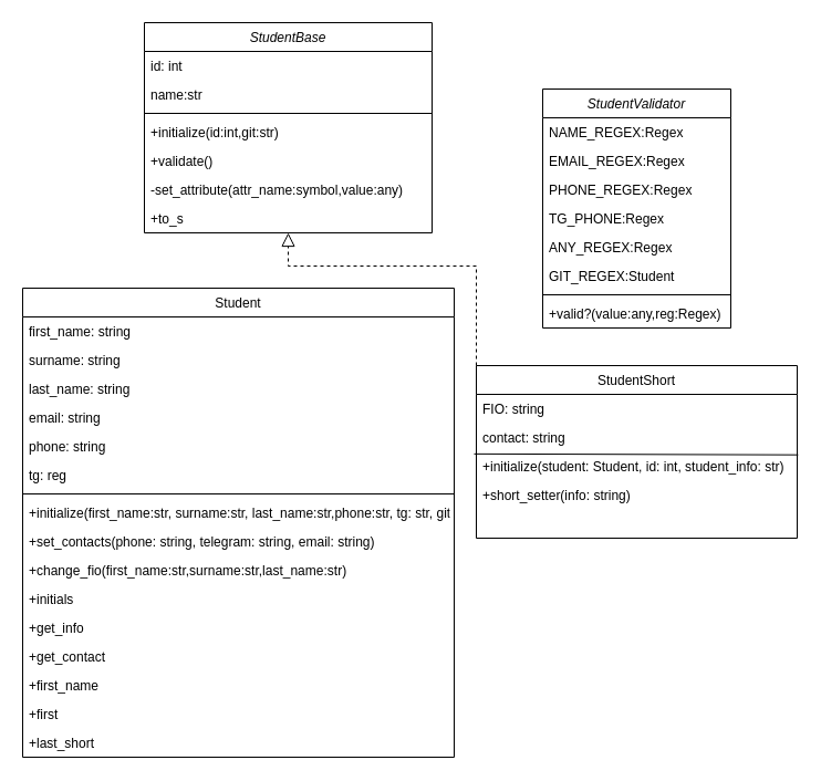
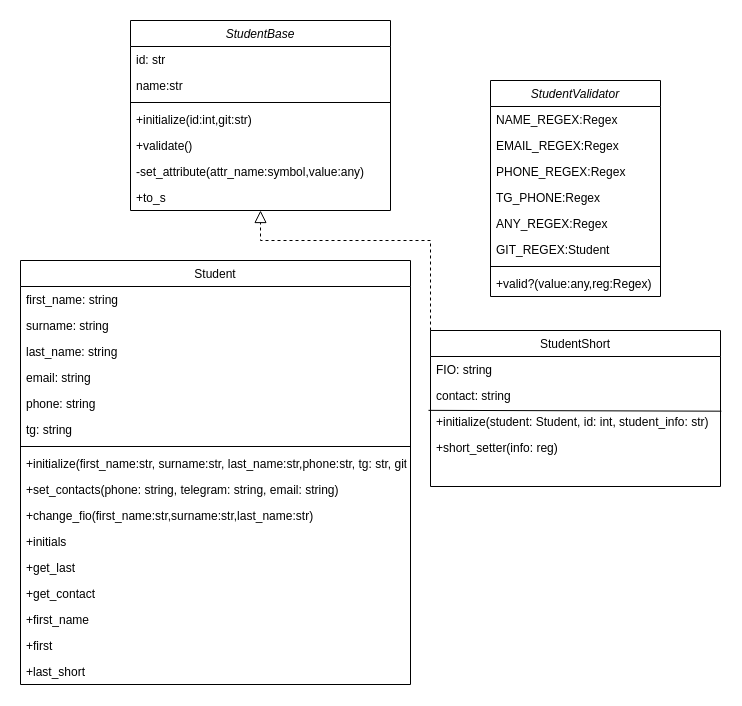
  <mxCell id="0" />
  <mxCell id="1" parent="0" />
  <mxCell id="2" value="StudentBase" style="swimlane;fontStyle=2;align=center;verticalAlign=top;childLayout=stackLayout;horizontal=1;startSize=26;horizontalStack=0;resizeParent=1;resizeLast=0;collapsible=1;marginBottom=0;rounded=0;shadow=0;strokeWidth=1;" vertex="1" parent="1"><mxGeometry x="130" y="20" width="260" height="190" as="geometry"><mxRectangle x="230" y="140" width="160" height="26" as="alternateBounds" /></mxGeometry></mxCell>
- <mxCell id="3" value="id: int&#10;" style="text;align=left;verticalAlign=top;spacingLeft=4;spacingRight=4;overflow=hidden;rotatable=0;points=[[0,0.5],[1,0.5]];portConstraint=eastwest;" vertex="1" parent="2"><mxGeometry y="26" width="260" height="26" as="geometry" /></mxCell>
+ <mxCell id="3" value="id: str&#10;" style="text;align=left;verticalAlign=top;spacingLeft=4;spacingRight=4;overflow=hidden;rotatable=0;points=[[0,0.5],[1,0.5]];portConstraint=eastwest;" vertex="1" parent="2"><mxGeometry y="26" width="260" height="26" as="geometry" /></mxCell>
  <mxCell id="4" value="name:str" style="text;align=left;verticalAlign=top;spacingLeft=4;spacingRight=4;overflow=hidden;rotatable=0;points=[[0,0.5],[1,0.5]];portConstraint=eastwest;" vertex="1" parent="2"><mxGeometry y="52" width="260" height="26" as="geometry" /></mxCell>
  <mxCell id="5" value="" style="line;html=1;strokeWidth=1;align=left;verticalAlign=middle;spacingTop=-1;spacingLeft=3;spacingRight=3;rotatable=0;labelPosition=right;points=[];portConstraint=eastwest;" vertex="1" parent="2"><mxGeometry y="78" width="260" height="8" as="geometry" /></mxCell>
  <mxCell id="6" value="+initialize(id:int,git:str)" style="text;align=left;verticalAlign=top;spacingLeft=4;spacingRight=4;overflow=hidden;rotatable=0;points=[[0,0.5],[1,0.5]];portConstraint=eastwest;" vertex="1" parent="2"><mxGeometry y="86" width="260" height="26" as="geometry" /></mxCell>
  <mxCell id="7" value="+validate()" style="text;align=left;verticalAlign=top;spacingLeft=4;spacingRight=4;overflow=hidden;rotatable=0;points=[[0,0.5],[1,0.5]];portConstraint=eastwest;" vertex="1" parent="2"><mxGeometry y="112" width="260" height="26" as="geometry" /></mxCell>
  <mxCell id="8" value="-set_attribute(attr_name:symbol,value:any)" style="text;align=left;verticalAlign=top;spacingLeft=4;spacingRight=4;overflow=hidden;rotatable=0;points=[[0,0.5],[1,0.5]];portConstraint=eastwest;" vertex="1" parent="2"><mxGeometry y="138" width="260" height="26" as="geometry" /></mxCell>
  <mxCell id="9" value="+to_s" style="text;align=left;verticalAlign=top;spacingLeft=4;spacingRight=4;overflow=hidden;rotatable=0;points=[[0,0.5],[1,0.5]];portConstraint=eastwest;" vertex="1" parent="2"><mxGeometry y="164" width="260" height="26" as="geometry" /></mxCell>
  <mxCell id="10" value="Student" style="swimlane;fontStyle=0;align=center;verticalAlign=top;childLayout=stackLayout;horizontal=1;startSize=26;horizontalStack=0;resizeParent=1;resizeLast=0;collapsible=1;marginBottom=0;rounded=0;shadow=0;strokeWidth=1;" vertex="1" parent="1"><mxGeometry x="20" y="260" width="390" height="424" as="geometry"><mxRectangle x="130" y="380" width="160" height="26" as="alternateBounds" /></mxGeometry></mxCell>
  <mxCell id="11" value="first_name: string" style="text;align=left;verticalAlign=top;spacingLeft=4;spacingRight=4;overflow=hidden;rotatable=0;points=[[0,0.5],[1,0.5]];portConstraint=eastwest;" vertex="1" parent="10"><mxGeometry y="26" width="390" height="26" as="geometry" /></mxCell>
  <mxCell id="12" value="surname: string" style="text;align=left;verticalAlign=top;spacingLeft=4;spacingRight=4;overflow=hidden;rotatable=0;points=[[0,0.5],[1,0.5]];portConstraint=eastwest;rounded=0;shadow=0;html=0;" vertex="1" parent="10"><mxGeometry y="52" width="390" height="26" as="geometry" /></mxCell>
  <mxCell id="13" value="last_name: string" style="text;align=left;verticalAlign=top;spacingLeft=4;spacingRight=4;overflow=hidden;rotatable=0;points=[[0,0.5],[1,0.5]];portConstraint=eastwest;rounded=0;shadow=0;html=0;" vertex="1" parent="10"><mxGeometry y="78" width="390" height="26" as="geometry" /></mxCell>
  <mxCell id="14" value="email: string" style="text;align=left;verticalAlign=top;spacingLeft=4;spacingRight=4;overflow=hidden;rotatable=0;points=[[0,0.5],[1,0.5]];portConstraint=eastwest;rounded=0;shadow=0;html=0;" vertex="1" parent="10"><mxGeometry y="104" width="390" height="26" as="geometry" /></mxCell>
  <mxCell id="15" value="phone: string" style="text;align=left;verticalAlign=top;spacingLeft=4;spacingRight=4;overflow=hidden;rotatable=0;points=[[0,0.5],[1,0.5]];portConstraint=eastwest;rounded=0;shadow=0;html=0;" vertex="1" parent="10"><mxGeometry y="130" width="390" height="26" as="geometry" /></mxCell>
- <mxCell id="16" value="tg: reg" style="text;align=left;verticalAlign=top;spacingLeft=4;spacingRight=4;overflow=hidden;rotatable=0;points=[[0,0.5],[1,0.5]];portConstraint=eastwest;rounded=0;shadow=0;html=0;" vertex="1" parent="10"><mxGeometry y="156" width="390" height="26" as="geometry" /></mxCell>
+ <mxCell id="16" value="tg: string" style="text;align=left;verticalAlign=top;spacingLeft=4;spacingRight=4;overflow=hidden;rotatable=0;points=[[0,0.5],[1,0.5]];portConstraint=eastwest;rounded=0;shadow=0;html=0;" vertex="1" parent="10"><mxGeometry y="156" width="390" height="26" as="geometry" /></mxCell>
  <mxCell id="17" value="" style="line;html=1;strokeWidth=1;align=left;verticalAlign=middle;spacingTop=-1;spacingLeft=3;spacingRight=3;rotatable=0;labelPosition=right;points=[];portConstraint=eastwest;" vertex="1" parent="10"><mxGeometry y="182" width="390" height="8" as="geometry" /></mxCell>
  <mxCell id="18" value="+initialize(first_name:str, surname:str, last_name:str,phone:str, tg: str, git: str, email: str,id:str)" style="text;align=left;verticalAlign=top;spacingLeft=4;spacingRight=4;overflow=hidden;rotatable=0;points=[[0,0.5],[1,0.5]];portConstraint=eastwest;fontStyle=0" vertex="1" parent="10"><mxGeometry y="190" width="390" height="26" as="geometry" /></mxCell>
  <mxCell id="19" value="+set_contacts(phone: string, telegram: string, email: string)" style="text;align=left;verticalAlign=top;spacingLeft=4;spacingRight=4;overflow=hidden;rotatable=0;points=[[0,0.5],[1,0.5]];portConstraint=eastwest;" vertex="1" parent="10"><mxGeometry y="216" width="390" height="26" as="geometry" /></mxCell>
  <mxCell id="20" value="+change_fio(first_name:str,surname:str,last_name:str)&#10;" style="text;align=left;verticalAlign=top;spacingLeft=4;spacingRight=4;overflow=hidden;rotatable=0;points=[[0,0.5],[1,0.5]];portConstraint=eastwest;" vertex="1" parent="10"><mxGeometry y="242" width="390" height="26" as="geometry" /></mxCell>
  <mxCell id="21" value="+initials&#10;" style="text;align=left;verticalAlign=top;spacingLeft=4;spacingRight=4;overflow=hidden;rotatable=0;points=[[0,0.5],[1,0.5]];portConstraint=eastwest;" vertex="1" parent="10"><mxGeometry y="268" width="390" height="26" as="geometry" /></mxCell>
- <mxCell id="22" value="+get_info&#10;" style="text;align=left;verticalAlign=top;spacingLeft=4;spacingRight=4;overflow=hidden;rotatable=0;points=[[0,0.5],[1,0.5]];portConstraint=eastwest;" vertex="1" parent="10"><mxGeometry y="294" width="390" height="26" as="geometry" /></mxCell>
+ <mxCell id="22" value="+get_last&#10;" style="text;align=left;verticalAlign=top;spacingLeft=4;spacingRight=4;overflow=hidden;rotatable=0;points=[[0,0.5],[1,0.5]];portConstraint=eastwest;" vertex="1" parent="10"><mxGeometry y="294" width="390" height="26" as="geometry" /></mxCell>
  <mxCell id="23" value="+get_contact&#10;" style="text;align=left;verticalAlign=top;spacingLeft=4;spacingRight=4;overflow=hidden;rotatable=0;points=[[0,0.5],[1,0.5]];portConstraint=eastwest;" vertex="1" parent="10"><mxGeometry y="320" width="390" height="26" as="geometry" /></mxCell>
  <mxCell id="24" value="+first_name" style="text;align=left;verticalAlign=top;spacingLeft=4;spacingRight=4;overflow=hidden;rotatable=0;points=[[0,0.5],[1,0.5]];portConstraint=eastwest;" vertex="1" parent="10"><mxGeometry y="346" width="390" height="26" as="geometry" /></mxCell>
  <mxCell id="25" value="+first" style="text;align=left;verticalAlign=top;spacingLeft=4;spacingRight=4;overflow=hidden;rotatable=0;points=[[0,0.5],[1,0.5]];portConstraint=eastwest;" vertex="1" parent="10"><mxGeometry y="372" width="390" height="26" as="geometry" /></mxCell>
  <mxCell id="26" value="+last_short" style="text;align=left;verticalAlign=top;spacingLeft=4;spacingRight=4;overflow=hidden;rotatable=0;points=[[0,0.5],[1,0.5]];portConstraint=eastwest;" vertex="1" parent="10"><mxGeometry y="398" width="390" height="26" as="geometry" /></mxCell>
  <mxCell id="27" value="StudentShort" style="swimlane;fontStyle=0;align=center;verticalAlign=top;childLayout=stackLayout;horizontal=1;startSize=26;horizontalStack=0;resizeParent=1;resizeLast=0;collapsible=1;marginBottom=0;rounded=0;shadow=0;strokeWidth=1;" vertex="1" parent="1"><mxGeometry x="430" y="330" width="290" height="156" as="geometry"><mxRectangle x="340" y="380" width="170" height="26" as="alternateBounds" /></mxGeometry></mxCell>
  <mxCell id="28" value="FIO: string" style="text;align=left;verticalAlign=top;spacingLeft=4;spacingRight=4;overflow=hidden;rotatable=0;points=[[0,0.5],[1,0.5]];portConstraint=eastwest;" vertex="1" parent="27"><mxGeometry y="26" width="290" height="26" as="geometry" /></mxCell>
  <mxCell id="29" value="contact: string" style="text;align=left;verticalAlign=top;spacingLeft=4;spacingRight=4;overflow=hidden;rotatable=0;points=[[0,0.5],[1,0.5]];portConstraint=eastwest;" vertex="1" parent="27"><mxGeometry y="52" width="290" height="26" as="geometry" /></mxCell>
  <mxCell id="30" value="+initialize(student: Student, id: int, student_info: str)" style="text;align=left;verticalAlign=top;spacingLeft=4;spacingRight=4;overflow=hidden;rotatable=0;points=[[0,0.5],[1,0.5]];portConstraint=eastwest;" vertex="1" parent="27"><mxGeometry y="78" width="290" height="26" as="geometry" /></mxCell>
- <mxCell id="31" value="+short_setter(info: string)" style="text;align=left;verticalAlign=top;spacingLeft=4;spacingRight=4;overflow=hidden;rotatable=0;points=[[0,0.5],[1,0.5]];portConstraint=eastwest;" vertex="1" parent="27"><mxGeometry y="104" width="290" height="26" as="geometry" /></mxCell>
+ <mxCell id="31" value="+short_setter(info: reg)" style="text;align=left;verticalAlign=top;spacingLeft=4;spacingRight=4;overflow=hidden;rotatable=0;points=[[0,0.5],[1,0.5]];portConstraint=eastwest;" vertex="1" parent="27"><mxGeometry y="104" width="290" height="26" as="geometry" /></mxCell>
  <mxCell id="32" value="" style="endArrow=none;html=1;rounded=0;exitX=-0.007;exitY=0.071;exitDx=0;exitDy=0;exitPerimeter=0;entryX=1.003;entryY=0.103;entryDx=0;entryDy=0;entryPerimeter=0;" edge="1" parent="27" source="30" target="30"><mxGeometry width="50" height="50" relative="1" as="geometry"><mxPoint x="30" y="90" as="sourcePoint" /><mxPoint x="80" y="40" as="targetPoint" /></mxGeometry></mxCell>
  <mxCell id="33" value="" style="endArrow=block;endSize=10;endFill=0;shadow=0;strokeWidth=1;rounded=0;curved=0;edgeStyle=elbowEdgeStyle;elbow=vertical;dashed=1;" edge="1" parent="1" source="27" target="2"><mxGeometry width="160" relative="1" as="geometry"><mxPoint x="220" y="273" as="sourcePoint" /><mxPoint x="320" y="171" as="targetPoint" /><Array as="points"><mxPoint x="430" y="240" /></Array></mxGeometry></mxCell>
  <mxCell id="34" value="StudentValidator&#10;" style="swimlane;fontStyle=2;align=center;verticalAlign=top;childLayout=stackLayout;horizontal=1;startSize=26;horizontalStack=0;resizeParent=1;resizeLast=0;collapsible=1;marginBottom=0;rounded=0;shadow=0;strokeWidth=1;" vertex="1" parent="1"><mxGeometry x="490" y="80" width="170" height="216" as="geometry"><mxRectangle x="230" y="140" width="160" height="26" as="alternateBounds" /></mxGeometry></mxCell>
  <mxCell id="35" value="NAME_REGEX:Regex" style="text;align=left;verticalAlign=top;spacingLeft=4;spacingRight=4;overflow=hidden;rotatable=0;points=[[0,0.5],[1,0.5]];portConstraint=eastwest;" vertex="1" parent="34"><mxGeometry y="26" width="170" height="26" as="geometry" /></mxCell>
  <mxCell id="36" value="EMAIL_REGEX:Regex" style="text;align=left;verticalAlign=top;spacingLeft=4;spacingRight=4;overflow=hidden;rotatable=0;points=[[0,0.5],[1,0.5]];portConstraint=eastwest;" vertex="1" parent="34"><mxGeometry y="52" width="170" height="26" as="geometry" /></mxCell>
  <mxCell id="37" value="PHONE_REGEX:Regex" style="text;align=left;verticalAlign=top;spacingLeft=4;spacingRight=4;overflow=hidden;rotatable=0;points=[[0,0.5],[1,0.5]];portConstraint=eastwest;" vertex="1" parent="34"><mxGeometry y="78" width="170" height="26" as="geometry" /></mxCell>
  <mxCell id="38" value="TG_PHONE:Regex" style="text;align=left;verticalAlign=top;spacingLeft=4;spacingRight=4;overflow=hidden;rotatable=0;points=[[0,0.5],[1,0.5]];portConstraint=eastwest;" vertex="1" parent="34"><mxGeometry y="104" width="170" height="26" as="geometry" /></mxCell>
  <mxCell id="39" value="ANY_REGEX:Regex" style="text;align=left;verticalAlign=top;spacingLeft=4;spacingRight=4;overflow=hidden;rotatable=0;points=[[0,0.5],[1,0.5]];portConstraint=eastwest;" vertex="1" parent="34"><mxGeometry y="130" width="170" height="26" as="geometry" /></mxCell>
  <mxCell id="40" value="GIT_REGEX:Student" style="text;align=left;verticalAlign=top;spacingLeft=4;spacingRight=4;overflow=hidden;rotatable=0;points=[[0,0.5],[1,0.5]];portConstraint=eastwest;" vertex="1" parent="34"><mxGeometry y="156" width="170" height="26" as="geometry" /></mxCell>
  <mxCell id="41" value="" style="line;html=1;strokeWidth=1;align=left;verticalAlign=middle;spacingTop=-1;spacingLeft=3;spacingRight=3;rotatable=0;labelPosition=right;points=[];portConstraint=eastwest;" vertex="1" parent="34"><mxGeometry y="182" width="170" height="8" as="geometry" /></mxCell>
  <mxCell id="42" value="+valid?(value:any,reg:Regex)" style="text;align=left;verticalAlign=top;spacingLeft=4;spacingRight=4;overflow=hidden;rotatable=0;points=[[0,0.5],[1,0.5]];portConstraint=eastwest;" vertex="1" parent="34"><mxGeometry y="190" width="170" height="26" as="geometry" /></mxCell>
